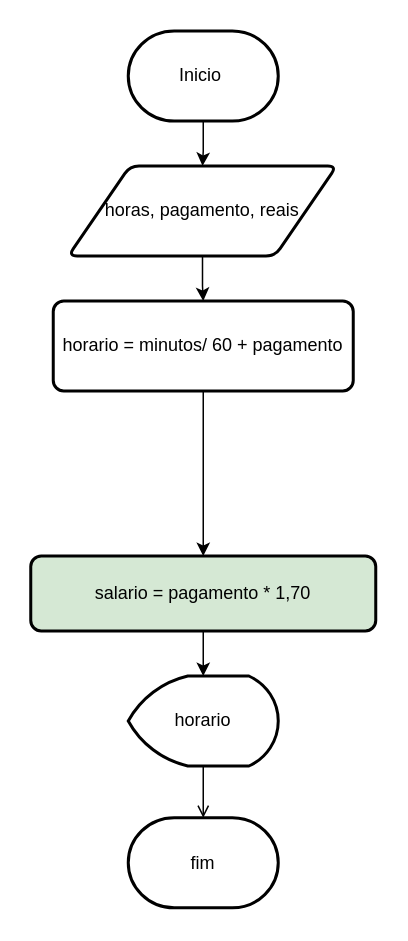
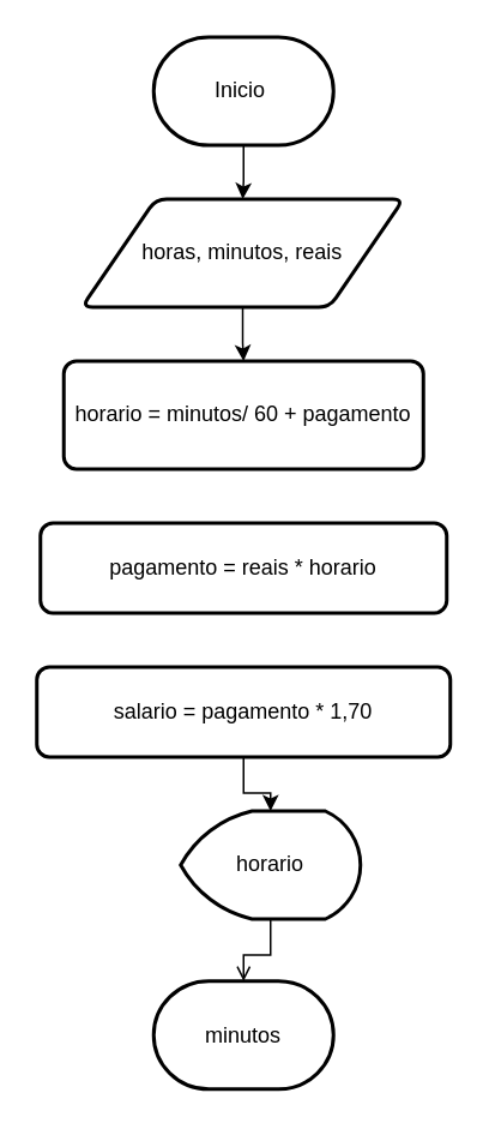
  <mxCell id="0" />
  <mxCell id="1" parent="0" />
  <mxCell id="2" value="" style="edgeStyle=orthogonalEdgeStyle;rounded=0;orthogonalLoop=1;jettySize=auto;html=1;" edge="1" parent="1" source="3" target="5"><mxGeometry relative="1" as="geometry" /></mxCell>
  <mxCell id="3" value="Inicio&amp;nbsp;" style="strokeWidth=2;html=1;shape=mxgraph.flowchart.terminator;whiteSpace=wrap;" vertex="1" parent="1"><mxGeometry x="85" width="100" height="60" as="geometry" y="20" /></mxCell>
  <mxCell id="4" value="" style="edgeStyle=orthogonalEdgeStyle;rounded=0;orthogonalLoop=1;jettySize=auto;html=1;" edge="1" parent="1" source="5" target="7"><mxGeometry relative="1" as="geometry" /></mxCell>
- <mxCell id="5" value="horas, pagamento, reais" style="shape=parallelogram;html=1;strokeWidth=2;perimeter=parallelogramPerimeter;whiteSpace=wrap;rounded=1;arcSize=12;size=0.23;" vertex="1" parent="1"><mxGeometry x="45" y="110" width="179" height="60" as="geometry" /></mxCell>
- <mxCell id="6" value="" style="edgeStyle=orthogonalEdgeStyle;rounded=0;orthogonalLoop=1;jettySize=auto;html=1;" edge="1" parent="1" source="7" target="13"><mxGeometry relative="1" as="geometry" /></mxCell>
+ <mxCell id="5" value="horas, minutos, reais" style="shape=parallelogram;html=1;strokeWidth=2;perimeter=parallelogramPerimeter;whiteSpace=wrap;rounded=1;arcSize=12;size=0.23;" vertex="1" parent="1"><mxGeometry x="45" y="110" width="179" height="60" as="geometry" /></mxCell>
  <mxCell id="7" value="horario = minutos/ 60 + pagamento" style="rounded=1;whiteSpace=wrap;html=1;absoluteArcSize=1;arcSize=14;strokeWidth=2;" vertex="1" parent="1"><mxGeometry x="35" y="200" width="200" height="60" as="geometry" /></mxCell>
  <mxCell id="8" value="" style="edgeStyle=orthogonalEdgeStyle;rounded=0;orthogonalLoop=1;jettySize=auto;html=1;endArrow=open;" edge="1" parent="1" source="9" target="10"><mxGeometry relative="1" as="geometry" /></mxCell>
- <mxCell id="9" value="horario" style="strokeWidth=2;html=1;shape=mxgraph.flowchart.display;whiteSpace=wrap;" vertex="1" parent="1"><mxGeometry x="85" y="450" width="100" height="60" as="geometry" /></mxCell>
- <mxCell id="10" value="fim" style="strokeWidth=2;html=1;shape=mxgraph.flowchart.terminator;whiteSpace=wrap;" vertex="1" parent="1"><mxGeometry x="85" y="544.5" width="100" height="60" as="geometry" /></mxCell>
+ <mxCell id="9" value="horario" style="strokeWidth=2;html=1;shape=mxgraph.flowchart.display;whiteSpace=wrap;" vertex="1" parent="1"><mxGeometry x="100" y="450" width="100" height="60" as="geometry" /></mxCell>
+ <mxCell id="10" value="minutos" style="strokeWidth=2;html=1;shape=mxgraph.flowchart.terminator;whiteSpace=wrap;" vertex="1" parent="1"><mxGeometry x="85" y="544.5" width="100" height="60" as="geometry" /></mxCell>
+ <mxCell id="11" value="pagamento = reais * horario" style="rounded=1;whiteSpace=wrap;html=1;absoluteArcSize=1;arcSize=14;strokeWidth=2;" vertex="1" parent="1"><mxGeometry x="22" y="290" width="226" height="50" as="geometry" /></mxCell>
  <mxCell id="12" value="" style="edgeStyle=orthogonalEdgeStyle;rounded=0;orthogonalLoop=1;jettySize=auto;html=1;" edge="1" parent="1" source="13" target="9"><mxGeometry relative="1" as="geometry" /></mxCell>
- <mxCell id="13" value="salario = pagamento * 1,70" style="rounded=1;whiteSpace=wrap;html=1;absoluteArcSize=1;arcSize=14;strokeWidth=2;fillColor=#d5e8d4;" vertex="1" parent="1"><mxGeometry x="20" y="370" width="230" height="50" as="geometry" /></mxCell>
+ <mxCell id="13" value="salario = pagamento * 1,70" style="rounded=1;whiteSpace=wrap;html=1;absoluteArcSize=1;arcSize=14;strokeWidth=2;" vertex="1" parent="1"><mxGeometry x="20" y="370" width="230" height="50" as="geometry" /></mxCell>
